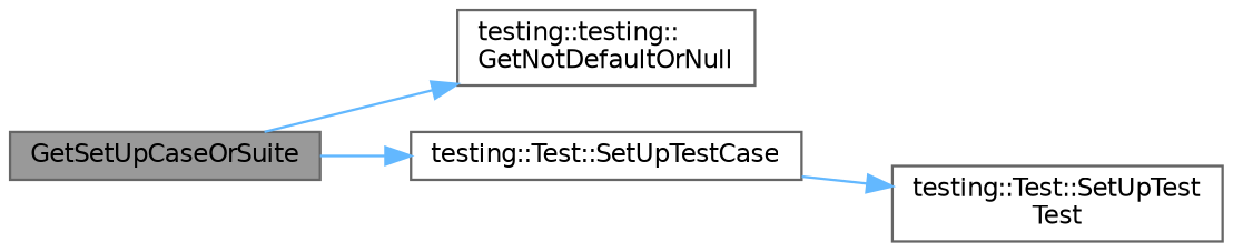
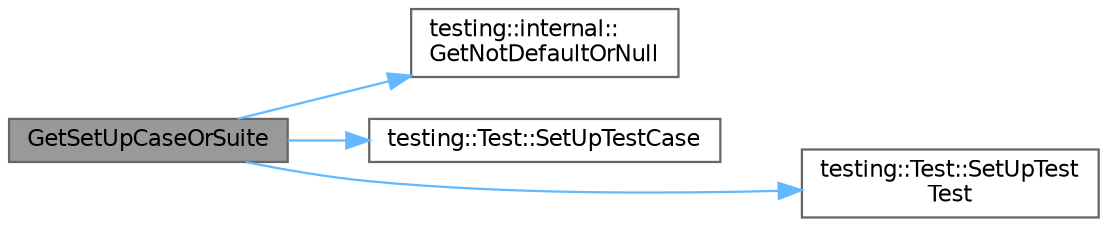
  digraph {
    rankdir=LR
    node [color=grey40 fillcolor=white fontname=Helvetica fontsize=10 shape=box style=filled]
    edge [color=steelblue1 fontname=Helvetica fontsize=10 labelfontname=Helvetica labelfontsize=10 style=solid]
    n1 [color=gray40 fillcolor=grey60 fontcolor=black height=0.2 label=GetSetUpCaseOrSuite width=0.4]
-   n2 [height=0.2 label="testing::testing::\lGetNotDefaultOrNull" width=0.4]
+   n2 [height=0.2 label="testing::internal::\lGetNotDefaultOrNull" width=0.4]
    n3 [height=0.2 label="testing::Test::SetUpTestCase" width=0.4]
    n4 [height=0.2 label="testing::Test::SetUpTest\lTest" width=0.4]
    n1 -> n2
    n1 -> n3
-   n3 -> n4
+   n1 -> n4
  }
